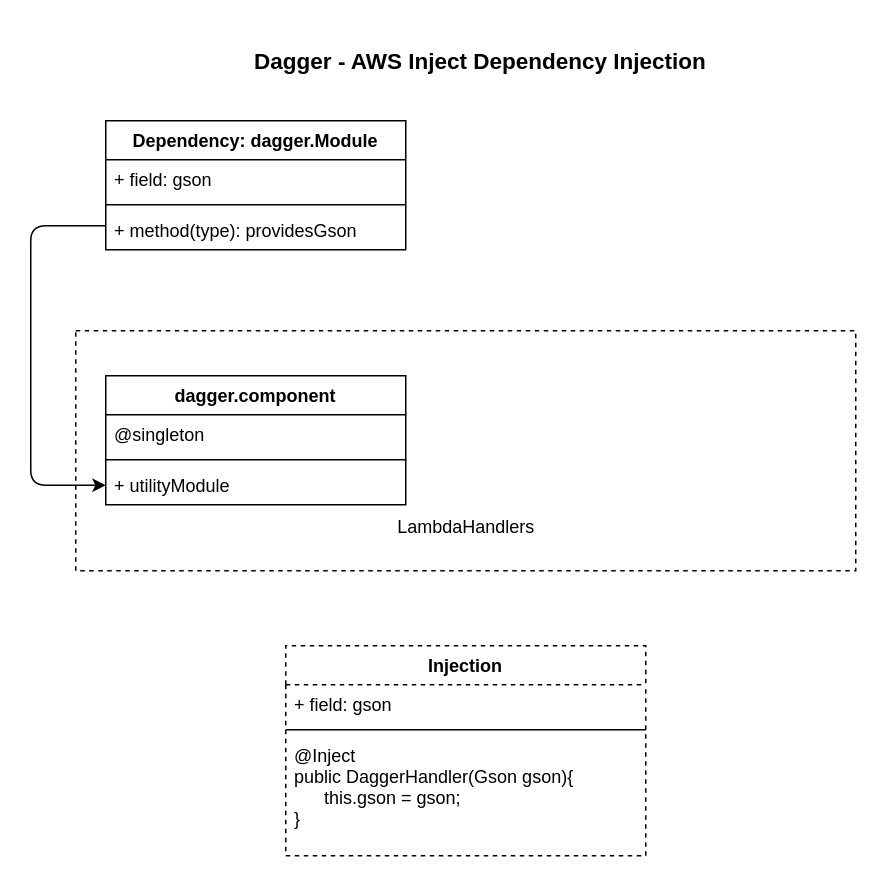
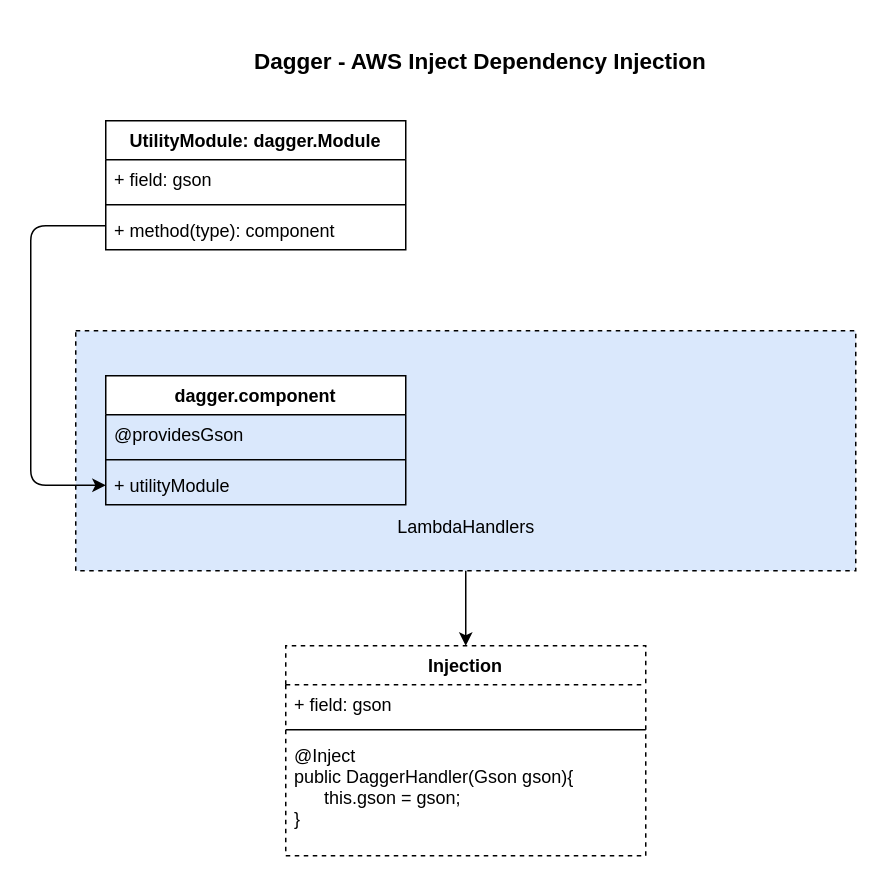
  <mxCell id="0" />
  <mxCell id="1" parent="0" />
- <mxCell id="2" value="&lt;br&gt;&lt;br&gt;&lt;br&gt;&lt;br&gt;&lt;br&gt;&lt;br&gt;&lt;br&gt;LambdaHandlers" style="html=1;dashed=1;" parent="1" vertex="1"><mxGeometry x="50" y="220" width="520" height="160" as="geometry" /></mxCell>
- <mxCell id="3" value="Dependency: dagger.Module" style="swimlane;fontStyle=1;align=center;verticalAlign=top;childLayout=stackLayout;horizontal=1;startSize=26;horizontalStack=0;resizeParent=1;resizeParentMax=0;resizeLast=0;collapsible=1;marginBottom=0;" parent="1" vertex="1"><mxGeometry x="70" y="80" width="200" height="86" as="geometry" /></mxCell>
+ <mxCell id="2" value="&lt;br&gt;&lt;br&gt;&lt;br&gt;&lt;br&gt;&lt;br&gt;&lt;br&gt;&lt;br&gt;LambdaHandlers" style="html=1;dashed=1;fillColor=#dae8fc;" parent="1" vertex="1"><mxGeometry x="50" y="220" width="520" height="160" as="geometry" /></mxCell>
+ <mxCell id="3" value="UtilityModule: dagger.Module" style="swimlane;fontStyle=1;align=center;verticalAlign=top;childLayout=stackLayout;horizontal=1;startSize=26;horizontalStack=0;resizeParent=1;resizeParentMax=0;resizeLast=0;collapsible=1;marginBottom=0;" parent="1" vertex="1"><mxGeometry x="70" y="80" width="200" height="86" as="geometry" /></mxCell>
  <mxCell id="4" value="+ field: gson" style="text;strokeColor=none;fillColor=none;align=left;verticalAlign=top;spacingLeft=4;spacingRight=4;overflow=hidden;rotatable=0;points=[[0,0.5],[1,0.5]];portConstraint=eastwest;" parent="3" vertex="1"><mxGeometry y="26" width="200" height="26" as="geometry" /></mxCell>
  <mxCell id="5" value="" style="line;strokeWidth=1;fillColor=none;align=left;verticalAlign=middle;spacingTop=-1;spacingLeft=3;spacingRight=3;rotatable=0;labelPosition=right;points=[];portConstraint=eastwest;" parent="3" vertex="1"><mxGeometry y="52" width="200" height="8" as="geometry" /></mxCell>
- <mxCell id="6" value="+ method(type): providesGson" style="text;strokeColor=none;fillColor=none;align=left;verticalAlign=top;spacingLeft=4;spacingRight=4;overflow=hidden;rotatable=0;points=[[0,0.5],[1,0.5]];portConstraint=eastwest;" parent="3" vertex="1"><mxGeometry y="60" width="200" height="26" as="geometry" /></mxCell>
+ <mxCell id="6" value="+ method(type): component" style="text;strokeColor=none;fillColor=none;align=left;verticalAlign=top;spacingLeft=4;spacingRight=4;overflow=hidden;rotatable=0;points=[[0,0.5],[1,0.5]];portConstraint=eastwest;" parent="3" vertex="1"><mxGeometry y="60" width="200" height="26" as="geometry" /></mxCell>
  <mxCell id="7" value="dagger.component" style="swimlane;fontStyle=1;align=center;verticalAlign=top;childLayout=stackLayout;horizontal=1;startSize=26;horizontalStack=0;resizeParent=1;resizeParentMax=0;resizeLast=0;collapsible=1;marginBottom=0;" parent="1" vertex="1"><mxGeometry x="70" y="250" width="200" height="86" as="geometry" /></mxCell>
- <mxCell id="8" value="@singleton" style="text;strokeColor=none;fillColor=none;align=left;verticalAlign=top;spacingLeft=4;spacingRight=4;overflow=hidden;rotatable=0;points=[[0,0.5],[1,0.5]];portConstraint=eastwest;" parent="7" vertex="1"><mxGeometry y="26" width="200" height="26" as="geometry" /></mxCell>
+ <mxCell id="8" value="@providesGson" style="text;strokeColor=none;fillColor=none;align=left;verticalAlign=top;spacingLeft=4;spacingRight=4;overflow=hidden;rotatable=0;points=[[0,0.5],[1,0.5]];portConstraint=eastwest;" parent="7" vertex="1"><mxGeometry y="26" width="200" height="26" as="geometry" /></mxCell>
  <mxCell id="9" value="" style="line;strokeWidth=1;fillColor=none;align=left;verticalAlign=middle;spacingTop=-1;spacingLeft=3;spacingRight=3;rotatable=0;labelPosition=right;points=[];portConstraint=eastwest;" parent="7" vertex="1"><mxGeometry y="52" width="200" height="8" as="geometry" /></mxCell>
  <mxCell id="10" value="+ utilityModule" style="text;strokeColor=none;fillColor=none;align=left;verticalAlign=top;spacingLeft=4;spacingRight=4;overflow=hidden;rotatable=0;points=[[0,0.5],[1,0.5]];portConstraint=eastwest;" parent="7" vertex="1"><mxGeometry y="60" width="200" height="26" as="geometry" /></mxCell>
  <mxCell id="11" value="" style="endArrow=classic;html=1;entryX=0;entryY=0.5;entryDx=0;entryDy=0;" parent="1" target="10" edge="1"><mxGeometry width="50" height="50" relative="1" as="geometry"><mxPoint x="70" y="150" as="sourcePoint" /><mxPoint x="60" y="210" as="targetPoint" /><Array as="points"><mxPoint x="20" y="150" /><mxPoint x="20" y="323" /></Array></mxGeometry></mxCell>
  <mxCell id="12" value="Injection" style="swimlane;fontStyle=1;align=center;verticalAlign=top;childLayout=stackLayout;horizontal=1;startSize=26;horizontalStack=0;resizeParent=1;resizeParentMax=0;resizeLast=0;collapsible=1;marginBottom=0;dashed=1;" parent="1" vertex="1"><mxGeometry x="190" y="430" width="240" height="140" as="geometry" /></mxCell>
  <mxCell id="13" value="+ field: gson" style="text;strokeColor=none;fillColor=none;align=left;verticalAlign=top;spacingLeft=4;spacingRight=4;overflow=hidden;rotatable=0;points=[[0,0.5],[1,0.5]];portConstraint=eastwest;" parent="12" vertex="1"><mxGeometry y="26" width="240" height="26" as="geometry" /></mxCell>
  <mxCell id="14" value="" style="line;strokeWidth=1;fillColor=none;align=left;verticalAlign=middle;spacingTop=-1;spacingLeft=3;spacingRight=3;rotatable=0;labelPosition=right;points=[];portConstraint=eastwest;" parent="12" vertex="1"><mxGeometry y="52" width="240" height="8" as="geometry" /></mxCell>
  <mxCell id="15" value="@Inject&#10;  public DaggerHandler(Gson gson){&#10;      this.gson = gson;&#10;  }" style="text;strokeColor=none;fillColor=none;align=left;verticalAlign=top;spacingLeft=4;spacingRight=4;overflow=hidden;rotatable=0;points=[[0,0.5],[1,0.5]];portConstraint=eastwest;" parent="12" vertex="1"><mxGeometry y="60" width="240" height="80" as="geometry" /></mxCell>
+ <mxCell id="16" value="" style="endArrow=classic;html=1;entryX=0.5;entryY=0;entryDx=0;entryDy=0;exitX=0.5;exitY=1;exitDx=0;exitDy=0;" parent="1" source="2" target="12" edge="1"><mxGeometry width="50" height="50" relative="1" as="geometry"><mxPoint x="170" y="430" as="sourcePoint" /><mxPoint x="220" y="380" as="targetPoint" /></mxGeometry></mxCell>
  <mxCell id="17" value="&lt;b&gt;&lt;font style=&quot;font-size: 15px&quot;&gt;Dagger - AWS Inject Dependency Injection&lt;/font&gt;&lt;/b&gt;" style="text;html=1;strokeColor=none;fillColor=none;align=center;verticalAlign=middle;whiteSpace=wrap;rounded=0;dashed=1;" parent="1" vertex="1"><mxGeometry x="110" y="20" width="420" height="40" as="geometry" /></mxCell>
